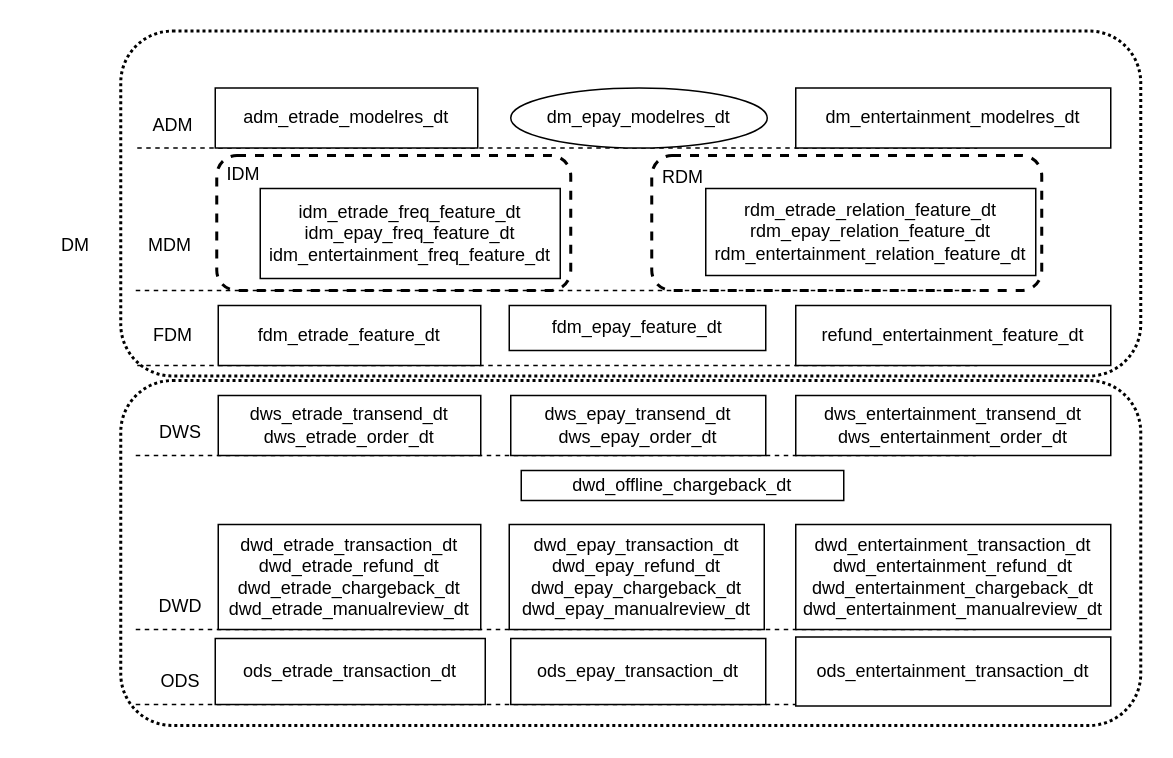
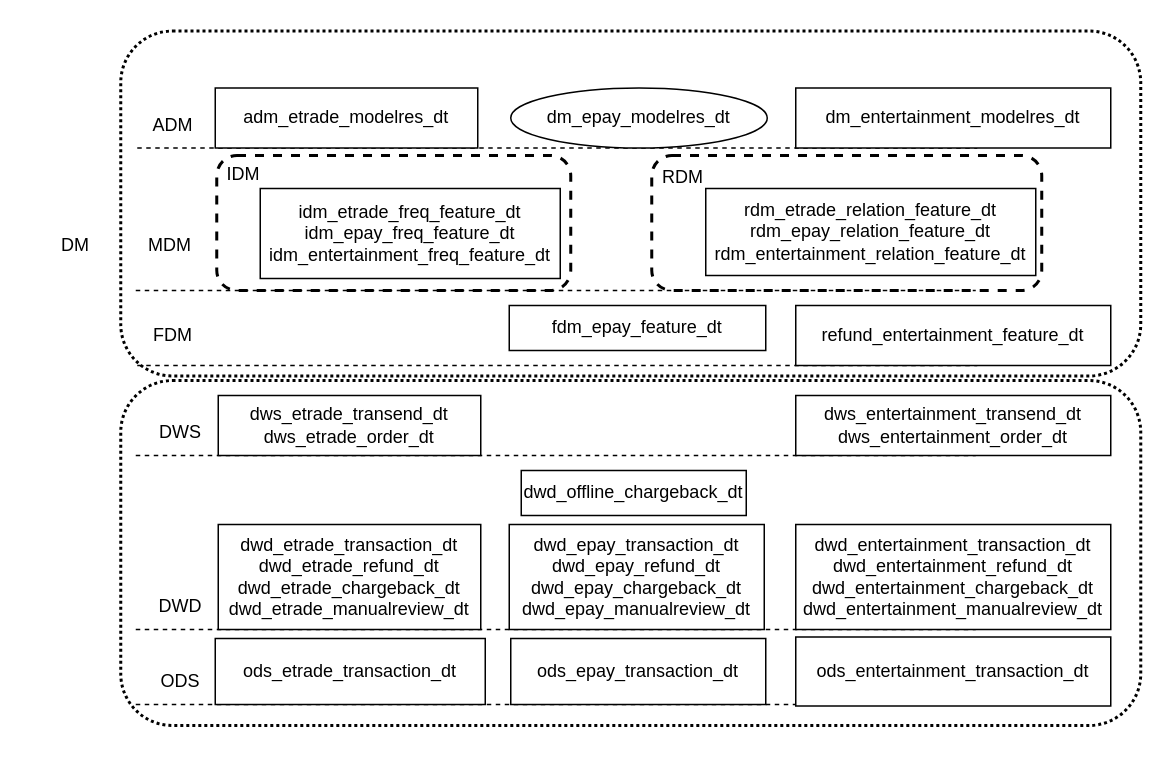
  <mxCell id="0" />
  <mxCell id="1" parent="0" />
  <mxCell id="2" value="" style="rounded=1;whiteSpace=wrap;html=1;dashed=1;dashPattern=1 1;strokeWidth=2;" vertex="1" parent="1"><mxGeometry x="80" y="20" width="680" height="230" as="geometry" /></mxCell>
  <mxCell id="3" value="" style="rounded=1;whiteSpace=wrap;html=1;dashed=1;strokeWidth=2;" vertex="1" parent="1"><mxGeometry x="434" y="103" width="260" height="90" as="geometry" /></mxCell>
  <mxCell id="4" value="" style="rounded=1;whiteSpace=wrap;html=1;dashed=1;strokeWidth=2;" vertex="1" parent="1"><mxGeometry x="144" y="103" width="236" height="90" as="geometry" /></mxCell>
  <mxCell id="5" value="" style="rounded=1;whiteSpace=wrap;html=1;dashed=1;dashPattern=1 1;strokeWidth=2;" vertex="1" parent="1"><mxGeometry x="80" y="253" width="680" height="230" as="geometry" /></mxCell>
  <mxCell id="6" value="" style="endArrow=none;dashed=1;html=1;" parent="1" edge="1"><mxGeometry width="50" height="50" relative="1" as="geometry"><mxPoint x="91" y="243" as="sourcePoint" /><mxPoint x="651" y="243" as="targetPoint" /></mxGeometry></mxCell>
  <mxCell id="7" value="ODS" style="text;html=1;strokeColor=none;fillColor=none;align=center;verticalAlign=middle;whiteSpace=wrap;rounded=0;" parent="1" vertex="1"><mxGeometry x="90" y="439" width="60" height="30" as="geometry" /></mxCell>
  <mxCell id="8" value="DWD" style="text;html=1;strokeColor=none;fillColor=none;align=center;verticalAlign=middle;whiteSpace=wrap;rounded=0;" parent="1" vertex="1"><mxGeometry x="90" y="389" width="60" height="30" as="geometry" /></mxCell>
  <mxCell id="9" value="" style="endArrow=none;dashed=1;html=1;" parent="1" edge="1"><mxGeometry width="50" height="50" relative="1" as="geometry"><mxPoint x="90" y="303" as="sourcePoint" /><mxPoint x="650" y="303" as="targetPoint" /></mxGeometry></mxCell>
  <mxCell id="10" value="" style="endArrow=none;dashed=1;html=1;" parent="1" edge="1"><mxGeometry width="50" height="50" relative="1" as="geometry"><mxPoint x="90" y="469" as="sourcePoint" /><mxPoint x="650" y="469" as="targetPoint" /></mxGeometry></mxCell>
  <mxCell id="11" value="" style="endArrow=none;dashed=1;html=1;" parent="1" edge="1"><mxGeometry width="50" height="50" relative="1" as="geometry"><mxPoint x="90" y="419" as="sourcePoint" /><mxPoint x="650" y="419" as="targetPoint" /></mxGeometry></mxCell>
  <mxCell id="12" value="DWS" style="text;html=1;strokeColor=none;fillColor=none;align=center;verticalAlign=middle;whiteSpace=wrap;rounded=0;" parent="1" vertex="1"><mxGeometry x="90" y="273" width="60" height="30" as="geometry" /></mxCell>
  <mxCell id="13" value="DM" style="text;html=1;strokeColor=none;fillColor=none;align=center;verticalAlign=middle;whiteSpace=wrap;rounded=0;" parent="1" vertex="1"><mxGeometry x="20" y="148" width="60" height="30" as="geometry" /></mxCell>
  <mxCell id="14" value="dwd_etrade_transaction_dt&lt;br&gt;dwd_etrade_refund_dt&lt;br&gt;dwd_etrade_chargeback_dt&lt;br&gt;dwd_etrade_manualreview_dt" style="rounded=0;whiteSpace=wrap;html=1;" parent="1" vertex="1"><mxGeometry x="145" y="349" width="175" height="70" as="geometry" /></mxCell>
  <mxCell id="15" value="&lt;span&gt;dwd_epay_transaction_dt&lt;/span&gt;&lt;br&gt;&lt;span&gt;dwd_epay_refund_dt&lt;/span&gt;&lt;br&gt;&lt;span&gt;dwd_epay_chargeback_dt&lt;/span&gt;&lt;br&gt;&lt;span&gt;dwd_epay_manualreview_dt&lt;/span&gt;" style="rounded=0;whiteSpace=wrap;html=1;" parent="1" vertex="1"><mxGeometry x="339" y="349" width="170" height="70" as="geometry" /></mxCell>
  <mxCell id="16" value="ods_etrade_transaction_dt" style="rounded=0;whiteSpace=wrap;html=1;" parent="1" vertex="1"><mxGeometry x="143" y="425" width="180" height="44" as="geometry" /></mxCell>
  <mxCell id="17" value="ods_epay_transaction_dt" style="rounded=0;whiteSpace=wrap;html=1;" parent="1" vertex="1"><mxGeometry x="340" y="425" width="170" height="44" as="geometry" /></mxCell>
  <mxCell id="18" value="ods_entertainment_transaction_dt" style="rounded=0;whiteSpace=wrap;html=1;" parent="1" vertex="1"><mxGeometry x="530" y="424" width="210" height="46" as="geometry" /></mxCell>
  <mxCell id="19" value="&lt;span&gt;dwd_&lt;/span&gt;entertainment&lt;span&gt;_transaction_dt&lt;/span&gt;&lt;br&gt;&lt;span&gt;dwd_&lt;/span&gt;entertainment&lt;span&gt;_refund_dt&lt;/span&gt;&lt;br&gt;&lt;span&gt;dwd_&lt;/span&gt;entertainment&lt;span&gt;_chargeback_dt&lt;/span&gt;&lt;br&gt;&lt;span&gt;dwd_&lt;/span&gt;entertainment&lt;span&gt;_manualreview_dt&lt;/span&gt;" style="rounded=0;whiteSpace=wrap;html=1;" parent="1" vertex="1"><mxGeometry x="530" y="349" width="210" height="70" as="geometry" /></mxCell>
  <mxCell id="20" value="dws_etrade_transend_dt&lt;br&gt;dws_etrade_order_dt" style="rounded=0;whiteSpace=wrap;html=1;" parent="1" vertex="1"><mxGeometry x="145" y="263" width="175" height="40" as="geometry" /></mxCell>
- <mxCell id="21" value="dws_epay_transend_dt&lt;br&gt;dws_epay_order_dt" style="rounded=0;whiteSpace=wrap;html=1;" parent="1" vertex="1"><mxGeometry x="340" y="263" width="170" height="40" as="geometry" /></mxCell>
  <mxCell id="22" value="dws_entertainment_transend_dt&lt;br&gt;dws_entertainment_order_dt" style="rounded=0;whiteSpace=wrap;html=1;" parent="1" vertex="1"><mxGeometry x="530" y="263" width="210" height="40" as="geometry" /></mxCell>
- <mxCell id="23" value="fdm_etrade_feature_dt" style="rounded=0;whiteSpace=wrap;html=1;" parent="1" vertex="1"><mxGeometry x="145" y="203" width="175" height="40" as="geometry" /></mxCell>
  <mxCell id="24" value="fdm_epay_feature_dt" style="rounded=0;whiteSpace=wrap;html=1;" parent="1" vertex="1"><mxGeometry x="339" y="203" width="171" height="30" as="geometry" /></mxCell>
  <mxCell id="25" value="refund_entertainment_feature_dt" style="rounded=0;whiteSpace=wrap;html=1;" parent="1" vertex="1"><mxGeometry x="530" y="203" width="210" height="40" as="geometry" /></mxCell>
- <mxCell id="26" value="dwd_offline_chargeback_dt&lt;br&gt;" style="rounded=0;whiteSpace=wrap;html=1;" parent="1" vertex="1"><mxGeometry x="347" y="313" width="215" height="20" as="geometry" /></mxCell>
+ <mxCell id="26" value="dwd_offline_chargeback_dt&lt;br&gt;" style="rounded=0;whiteSpace=wrap;html=1;" parent="1" vertex="1"><mxGeometry x="347" y="313" width="150" height="30" as="geometry" /></mxCell>
  <mxCell id="27" value="FDM" style="text;html=1;strokeColor=none;fillColor=none;align=center;verticalAlign=middle;whiteSpace=wrap;rounded=0;" vertex="1" parent="1"><mxGeometry x="85" y="208" width="60" height="30" as="geometry" /></mxCell>
  <mxCell id="28" value="" style="endArrow=none;dashed=1;html=1;" edge="1" parent="1"><mxGeometry width="50" height="50" relative="1" as="geometry"><mxPoint x="90" y="193" as="sourcePoint" /><mxPoint x="650" y="193" as="targetPoint" /></mxGeometry></mxCell>
  <mxCell id="29" value="MDM" style="text;html=1;strokeColor=none;fillColor=none;align=center;verticalAlign=middle;whiteSpace=wrap;rounded=0;" vertex="1" parent="1"><mxGeometry x="83" y="148" width="60" height="30" as="geometry" /></mxCell>
  <mxCell id="30" value="idm_etrade_freq_feature_dt&lt;br&gt;idm_epay_freq_feature_dt&lt;br&gt;idm_entertainment_freq_feature_dt" style="rounded=0;whiteSpace=wrap;html=1;" vertex="1" parent="1"><mxGeometry x="173" y="125" width="200" height="60" as="geometry" /></mxCell>
  <mxCell id="31" value="rdm_etrade_relation_feature_dt&lt;br&gt;rdm_epay_relation_feature_dt&lt;br&gt;rdm_entertainment_relation_feature_dt" style="rounded=0;whiteSpace=wrap;html=1;" vertex="1" parent="1"><mxGeometry x="470" y="125" width="220" height="58" as="geometry" /></mxCell>
  <mxCell id="32" value="ADM" style="text;html=1;strokeColor=none;fillColor=none;align=center;verticalAlign=middle;whiteSpace=wrap;rounded=0;" vertex="1" parent="1"><mxGeometry x="85" y="68" width="60" height="30" as="geometry" /></mxCell>
  <mxCell id="33" value="" style="endArrow=none;dashed=1;html=1;" edge="1" parent="1"><mxGeometry width="50" height="50" relative="1" as="geometry"><mxPoint x="91" y="98" as="sourcePoint" /><mxPoint x="651" y="98" as="targetPoint" /></mxGeometry></mxCell>
  <mxCell id="34" value="&lt;span style=&quot;font-family: &amp;#34;helvetica&amp;#34;&quot;&gt;adm_etrade_modelres_dt&lt;/span&gt;" style="rounded=0;whiteSpace=wrap;html=1;" vertex="1" parent="1"><mxGeometry x="143" y="58" width="175" height="40" as="geometry" /></mxCell>
  <mxCell id="35" value="IDM" style="text;html=1;strokeColor=none;fillColor=none;align=center;verticalAlign=middle;whiteSpace=wrap;rounded=0;" vertex="1" parent="1"><mxGeometry x="132" y="101" width="60" height="30" as="geometry" /></mxCell>
  <mxCell id="36" value="RDM" style="text;html=1;strokeColor=none;fillColor=none;align=center;verticalAlign=middle;whiteSpace=wrap;rounded=0;" vertex="1" parent="1"><mxGeometry x="425" y="103" width="60" height="30" as="geometry" /></mxCell>
  <mxCell id="37" value="dm_epay_modelres_dt" style="ellipse;whiteSpace=wrap;html=1;" vertex="1" parent="1"><mxGeometry x="340" y="58" width="171" height="40" as="geometry" /></mxCell>
  <mxCell id="38" value="dm_entertainment_modelres_dt" style="rounded=0;whiteSpace=wrap;html=1;" vertex="1" parent="1"><mxGeometry x="530" y="58" width="210" height="40" as="geometry" /></mxCell>
